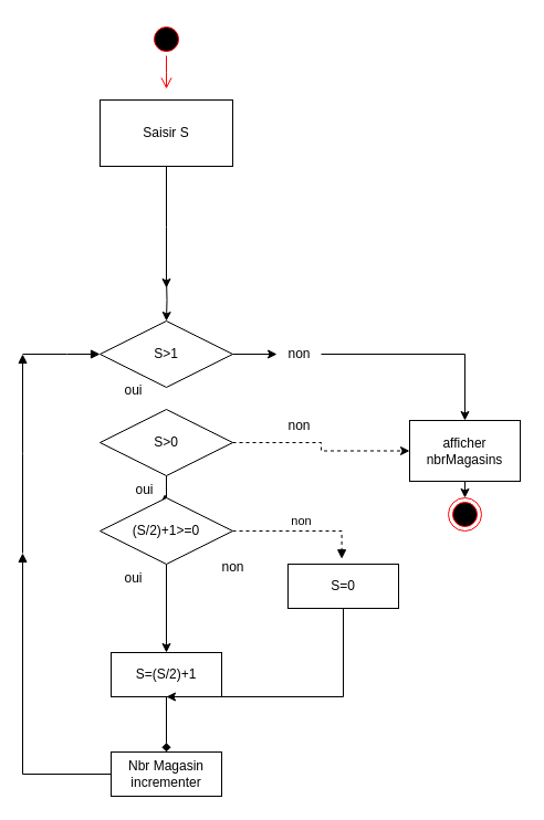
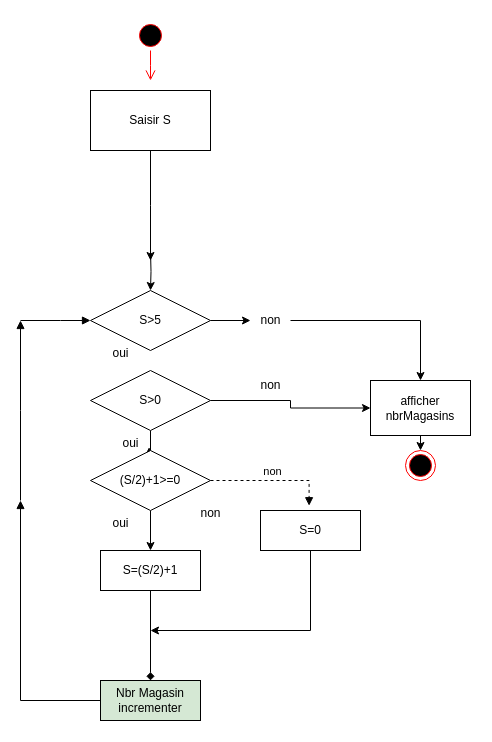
  <mxCell id="0" />
  <mxCell id="1" parent="0" />
  <mxCell id="2" value="" style="edgeStyle=orthogonalEdgeStyle;rounded=0;orthogonalLoop=1;jettySize=auto;html=1;" edge="1" parent="1" source="3"><mxGeometry relative="1" as="geometry"><mxPoint x="150" y="260" as="targetPoint" /></mxGeometry></mxCell>
  <mxCell id="3" value="Saisir S" style="rounded=0;whiteSpace=wrap;html=1;" vertex="1" parent="1"><mxGeometry x="90" y="90" width="120" height="60" as="geometry" /></mxCell>
  <mxCell id="4" value="" style="edgeStyle=orthogonalEdgeStyle;rounded=0;orthogonalLoop=1;jettySize=auto;html=1;" edge="1" parent="1" target="6"><mxGeometry relative="1" as="geometry"><mxPoint x="150" y="250" as="sourcePoint" /></mxGeometry></mxCell>
  <mxCell id="5" value="" style="edgeStyle=orthogonalEdgeStyle;rounded=0;orthogonalLoop=1;jettySize=auto;html=1;" edge="1" parent="1" source="6" target="20"><mxGeometry relative="1" as="geometry" /></mxCell>
- <mxCell id="6" value="S&amp;gt;1" style="shape=rhombus;perimeter=rhombusPerimeter;whiteSpace=wrap;html=1;align=center;" vertex="1" parent="1"><mxGeometry x="90" y="290" width="120" height="60" as="geometry" /></mxCell>
+ <mxCell id="6" value="S&amp;gt;5" style="shape=rhombus;perimeter=rhombusPerimeter;whiteSpace=wrap;html=1;align=center;" vertex="1" parent="1"><mxGeometry x="90" y="290" width="120" height="60" as="geometry" /></mxCell>
  <mxCell id="7" value="" style="edgeStyle=orthogonalEdgeStyle;rounded=0;orthogonalLoop=1;jettySize=auto;html=1;endArrow=diamond;" edge="1" parent="1" source="8" target="9"><mxGeometry relative="1" as="geometry" /></mxCell>
- <mxCell id="8" value="S=(S/2)+1" style="whiteSpace=wrap;html=1;align=center;" vertex="1" parent="1"><mxGeometry x="100" y="590" width="100" height="40" as="geometry" /></mxCell>
- <mxCell id="9" value="Nbr Magasin&lt;br&gt;incrementer" style="whiteSpace=wrap;html=1;align=center;" vertex="1" parent="1"><mxGeometry x="100" y="680" width="100" height="40" as="geometry" /></mxCell>
+ <mxCell id="8" value="S=(S/2)+1" style="whiteSpace=wrap;html=1;align=center;" vertex="1" parent="1"><mxGeometry x="100" y="550" width="100" height="40" as="geometry" /></mxCell>
+ <mxCell id="9" value="Nbr Magasin&lt;br&gt;incrementer" style="whiteSpace=wrap;html=1;align=center;fillColor=#d5e8d4;" vertex="1" parent="1"><mxGeometry x="100" y="680" width="100" height="40" as="geometry" /></mxCell>
  <mxCell id="10" value="" style="endArrow=none;html=1;rounded=0;entryX=0.5;entryY=1;entryDx=0;entryDy=0;" edge="1" parent="1" target="24"><mxGeometry relative="1" as="geometry"><mxPoint x="310" y="530" as="sourcePoint" /><mxPoint x="290" y="360" as="targetPoint" /></mxGeometry></mxCell>
  <mxCell id="11" value="" style="endArrow=none;html=1;rounded=0;" edge="1" parent="1" source="24"><mxGeometry relative="1" as="geometry"><mxPoint x="150" y="530" as="sourcePoint" /><mxPoint x="310" y="530" as="targetPoint" /></mxGeometry></mxCell>
  <mxCell id="12" value="" style="edgeStyle=orthogonalEdgeStyle;rounded=0;orthogonalLoop=1;jettySize=auto;html=1;" edge="1" parent="1" source="13" target="26"><mxGeometry relative="1" as="geometry"><Array as="points"><mxPoint x="410" y="465" /></Array></mxGeometry></mxCell>
  <mxCell id="13" value="afficher nbrMagasins" style="whiteSpace=wrap;html=1;align=center;" vertex="1" parent="1"><mxGeometry x="370" y="380" width="100" height="55" as="geometry" /></mxCell>
  <mxCell id="14" value="" style="ellipse;html=1;shape=startState;fillColor=#000000;strokeColor=#ff0000;" vertex="1" parent="1"><mxGeometry x="135" y="20" width="30" height="30" as="geometry" /></mxCell>
  <mxCell id="15" value="" style="edgeStyle=orthogonalEdgeStyle;html=1;verticalAlign=bottom;endArrow=open;endSize=8;strokeColor=#ff0000;rounded=0;" edge="1" source="14" parent="1"><mxGeometry relative="1" as="geometry"><mxPoint x="150" y="80" as="targetPoint" /></mxGeometry></mxCell>
  <mxCell id="16" value="" style="html=1;verticalAlign=bottom;endArrow=block;edgeStyle=elbowEdgeStyle;elbow=vertical;curved=0;rounded=0;" edge="1" parent="1"><mxGeometry width="80" relative="1" as="geometry"><mxPoint x="100" y="700" as="sourcePoint" /><mxPoint x="20" y="500" as="targetPoint" /><Array as="points"><mxPoint x="60" y="700" /></Array></mxGeometry></mxCell>
  <mxCell id="17" value="" style="html=1;verticalAlign=bottom;endArrow=block;edgeStyle=elbowEdgeStyle;elbow=horizontal;curved=0;rounded=0;" edge="1" parent="1"><mxGeometry width="80" relative="1" as="geometry"><mxPoint x="20" y="500" as="sourcePoint" /><mxPoint x="20" y="320" as="targetPoint" /></mxGeometry></mxCell>
  <mxCell id="18" value="" style="html=1;verticalAlign=bottom;endArrow=block;edgeStyle=elbowEdgeStyle;elbow=vertical;curved=0;rounded=0;" edge="1" parent="1"><mxGeometry width="80" relative="1" as="geometry"><mxPoint x="20" y="320" as="sourcePoint" /><mxPoint x="90" y="320" as="targetPoint" /><Array as="points"><mxPoint x="60" y="320" /></Array></mxGeometry></mxCell>
  <mxCell id="19" value="" style="edgeStyle=orthogonalEdgeStyle;rounded=0;orthogonalLoop=1;jettySize=auto;html=1;" edge="1" parent="1" source="20" target="13"><mxGeometry relative="1" as="geometry" /></mxCell>
  <mxCell id="20" value="non" style="text;html=1;align=center;verticalAlign=middle;resizable=0;points=[];autosize=1;strokeColor=none;fillColor=none;" vertex="1" parent="1"><mxGeometry x="250" y="305" width="40" height="30" as="geometry" /></mxCell>
  <mxCell id="21" value="" style="edgeStyle=orthogonalEdgeStyle;rounded=0;orthogonalLoop=1;jettySize=auto;html=1;entryX=0.965;entryY=0.621;entryDx=0;entryDy=0;entryPerimeter=0;" edge="1" parent="1" source="23" target="29"><mxGeometry relative="1" as="geometry" /></mxCell>
- <mxCell id="22" value="" style="edgeStyle=orthogonalEdgeStyle;rounded=0;orthogonalLoop=1;jettySize=auto;html=1;dashed=1;" edge="1" parent="1" source="23" target="13"><mxGeometry relative="1" as="geometry" /></mxCell>
+ <mxCell id="22" value="" style="edgeStyle=orthogonalEdgeStyle;rounded=0;orthogonalLoop=1;jettySize=auto;html=1;" edge="1" parent="1" source="23" target="13"><mxGeometry relative="1" as="geometry" /></mxCell>
  <mxCell id="23" value="S&amp;gt;0" style="shape=rhombus;perimeter=rhombusPerimeter;whiteSpace=wrap;html=1;align=center;" vertex="1" parent="1"><mxGeometry x="90" y="370" width="120" height="60" as="geometry" /></mxCell>
  <mxCell id="24" value="S=0" style="whiteSpace=wrap;html=1;align=center;" vertex="1" parent="1"><mxGeometry x="260" y="510" width="100" height="40" as="geometry" /></mxCell>
  <mxCell id="25" value="non" style="text;html=1;align=center;verticalAlign=middle;resizable=0;points=[];autosize=1;strokeColor=none;fillColor=none;" vertex="1" parent="1"><mxGeometry x="250" y="370" width="40" height="30" as="geometry" /></mxCell>
  <mxCell id="26" value="" style="ellipse;html=1;shape=endState;fillColor=#000000;strokeColor=#ff0000;" vertex="1" parent="1"><mxGeometry x="405" y="450" width="30" height="30" as="geometry" /></mxCell>
  <mxCell id="27" style="edgeStyle=orthogonalEdgeStyle;rounded=0;orthogonalLoop=1;jettySize=auto;html=1;exitX=0.5;exitY=1;exitDx=0;exitDy=0;" edge="1" parent="1" source="24"><mxGeometry relative="1" as="geometry"><mxPoint x="150" y="630" as="targetPoint" /><mxPoint x="310" y="580" as="sourcePoint" /><Array as="points"><mxPoint x="310" y="630" /></Array></mxGeometry></mxCell>
  <mxCell id="28" value="non" style="text;html=1;align=center;verticalAlign=middle;resizable=0;points=[];autosize=1;strokeColor=none;fillColor=none;" vertex="1" parent="1"><mxGeometry x="190" y="498" width="40" height="30" as="geometry" /></mxCell>
  <mxCell id="29" value="oui" style="text;html=1;align=center;verticalAlign=middle;resizable=0;points=[];autosize=1;strokeColor=none;fillColor=none;" vertex="1" parent="1"><mxGeometry x="110" y="428" width="40" height="30" as="geometry" /></mxCell>
  <mxCell id="30" value="non" style="html=1;verticalAlign=bottom;endArrow=block;edgeStyle=elbowEdgeStyle;elbow=vertical;curved=0;rounded=0;exitX=1;exitY=0.5;exitDx=0;exitDy=0;entryX=0.486;entryY=-0.119;entryDx=0;entryDy=0;entryPerimeter=0;dashed=1;" edge="1" parent="1" source="32" target="24"><mxGeometry width="80" relative="1" as="geometry"><mxPoint x="220" y="465" as="sourcePoint" /><mxPoint x="320" y="495" as="targetPoint" /><Array as="points"><mxPoint x="280" y="480" /></Array></mxGeometry></mxCell>
  <mxCell id="31" value="" style="edgeStyle=orthogonalEdgeStyle;rounded=0;orthogonalLoop=1;jettySize=auto;html=1;" edge="1" parent="1" source="32" target="8"><mxGeometry relative="1" as="geometry" /></mxCell>
  <mxCell id="32" value="(S/2)+1&amp;gt;=0" style="shape=rhombus;perimeter=rhombusPerimeter;whiteSpace=wrap;html=1;align=center;" vertex="1" parent="1"><mxGeometry x="90" y="450" width="120" height="60" as="geometry" /></mxCell>
  <mxCell id="33" value="oui" style="text;html=1;align=center;verticalAlign=middle;resizable=0;points=[];autosize=1;strokeColor=none;fillColor=none;" vertex="1" parent="1"><mxGeometry x="100" y="508" width="40" height="30" as="geometry" /></mxCell>
  <mxCell id="34" value="oui" style="text;html=1;align=center;verticalAlign=middle;resizable=0;points=[];autosize=1;strokeColor=none;fillColor=none;" vertex="1" parent="1"><mxGeometry x="100" y="338" width="40" height="30" as="geometry" /></mxCell>
